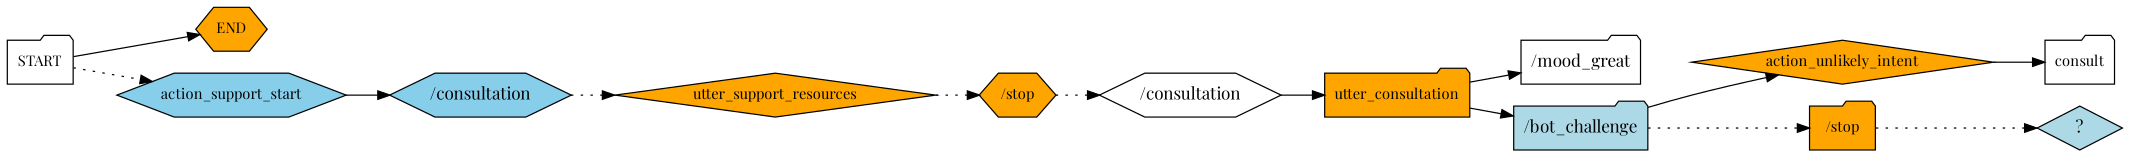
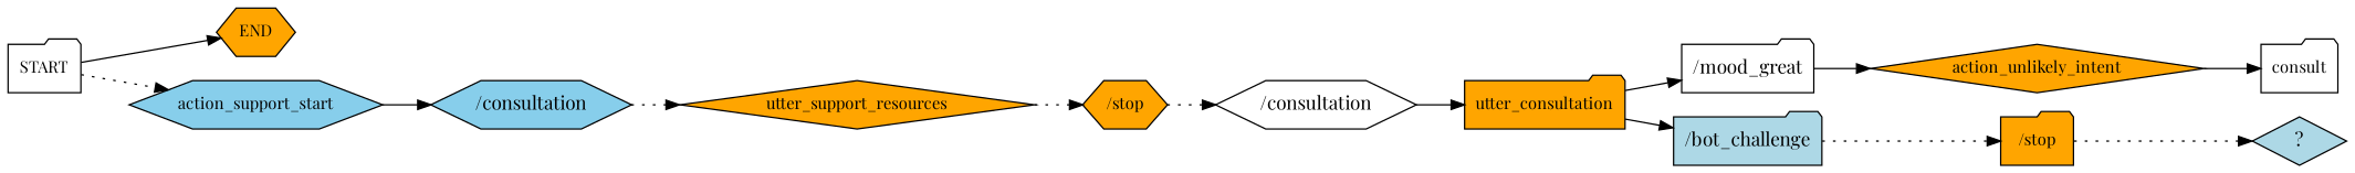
  digraph {
    fontname="Playfair Display"
    rankdir=LR
    node [fillcolor=orange fontname="Playfair Display" fontsize=12 shape=folder style=filled]
    edge [fontname="Playfair Display" style=solid]
    n1 [fillcolor=white label=START]
    n2 [label=END shape=hexagon]
    n3 [fillcolor=skyblue label=action_support_start shape=hexagon]
    n4 [fillcolor=skyblue label="/consultation" shape=hexagon fontsize=""]
    n5 [label=utter_support_resources shape=diamond]
    n6 [label="/stop" shape=hexagon]
    n7 [fillcolor=white label="/consultation" shape=hexagon fontsize=""]
    n8 [label=utter_consultation]
    n9 [fillcolor=white label="/mood_great" fontsize=""]
    n10 [fillcolor=lightblue label="/bot_challenge" fontsize=""]
    n11 [label=action_unlikely_intent shape=diamond]
    n12 [fillcolor=white label=consult]
    n13 [label="/stop"]
    n14 [fillcolor=lightblue label="  ?  " shape=diamond fontsize=""]
    n1 -> n2
    n1 -> n3 [style=dotted]
    n3 -> n4
    n4 -> n5 [style=dotted]
    n5 -> n6 [style=dotted]
    n6 -> n7 [style=dotted]
    n7 -> n8
    n8 -> n9
    n8 -> n10
-   n10 -> n11
+   n9 -> n11
    n10 -> n13 [style=dotted]
    n11 -> n12
    n13 -> n14 [style=dotted]
  }
